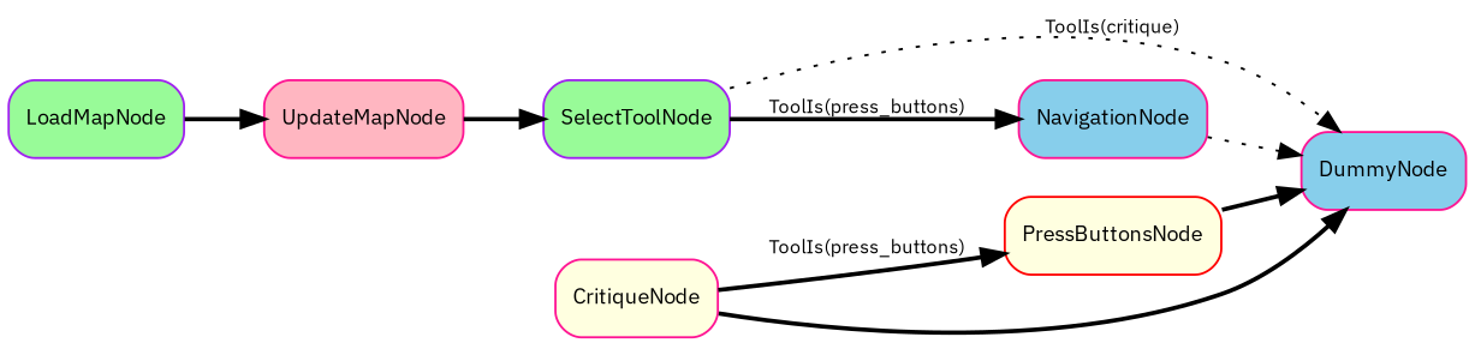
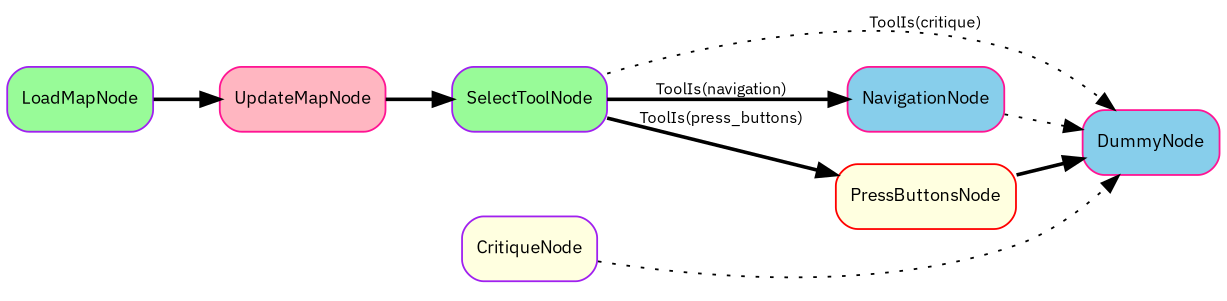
  digraph {
    compound=true
    fontname="IBM Plex Sans"
    rankdir=LR
    node [color=deeppink fillcolor=palegreen fontname="IBM Plex Sans" fontsize=10 shape=box style="rounded,filled"]
    edge [fontname="IBM Plex Sans" fontsize=9 style=bold]
    n1 [color=purple label=SelectToolNode]
    n2 [fillcolor=skyblue label=NavigationNode]
    n3 [color=red fillcolor=lightyellow label=PressButtonsNode]
    n4 [fillcolor=skyblue label=DummyNode]
-   n5 [fillcolor=lightyellow label=CritiqueNode]
+   n5 [color=purple fillcolor=lightyellow label=CritiqueNode]
    n6 [fillcolor=lightpink label=UpdateMapNode]
    n7 [color=purple label=LoadMapNode]
-   n1 -> n2 [label="ToolIs(press_buttons)"]
-   n5 -> n3 [label="ToolIs(press_buttons)"]
+   n1 -> n2 [label="ToolIs(navigation)"]
+   n1 -> n3 [label="ToolIs(press_buttons)"]
    n1 -> n4 [label="ToolIs(critique)" style=dotted]
    n2 -> n4 [style=dotted]
    n3 -> n4
-   n5 -> n4
+   n5 -> n4 [style=dotted]
    n6 -> n1
    n7 -> n6
  }
